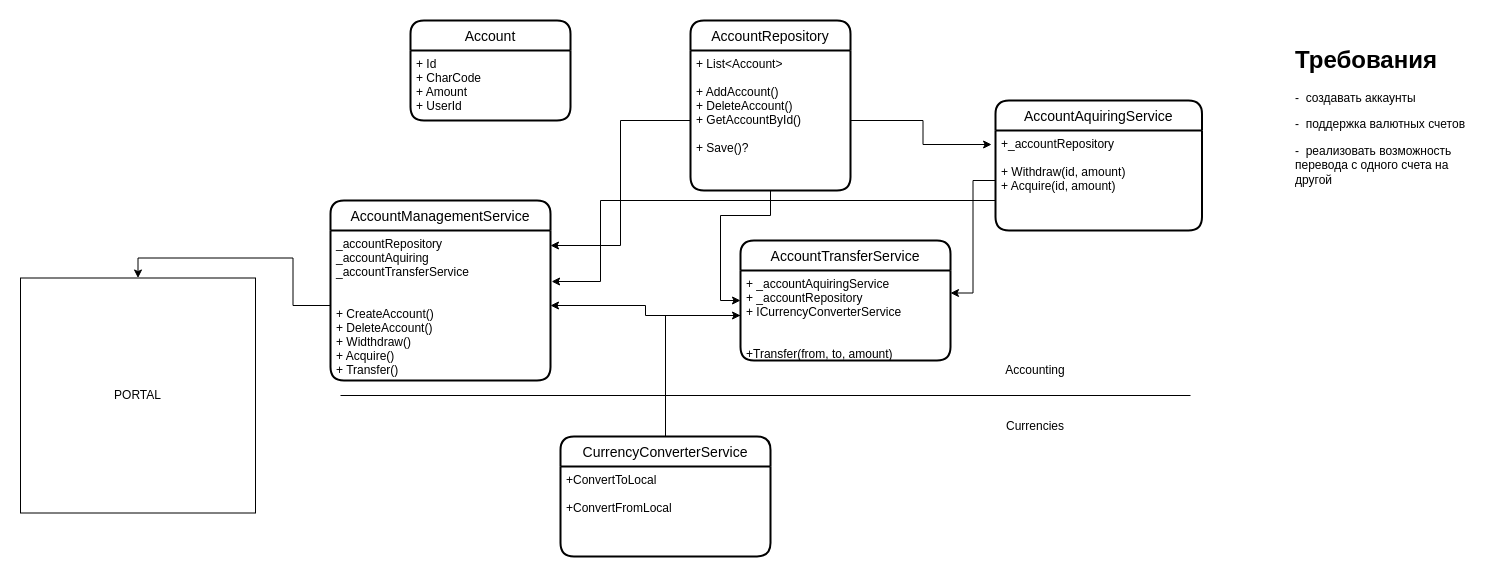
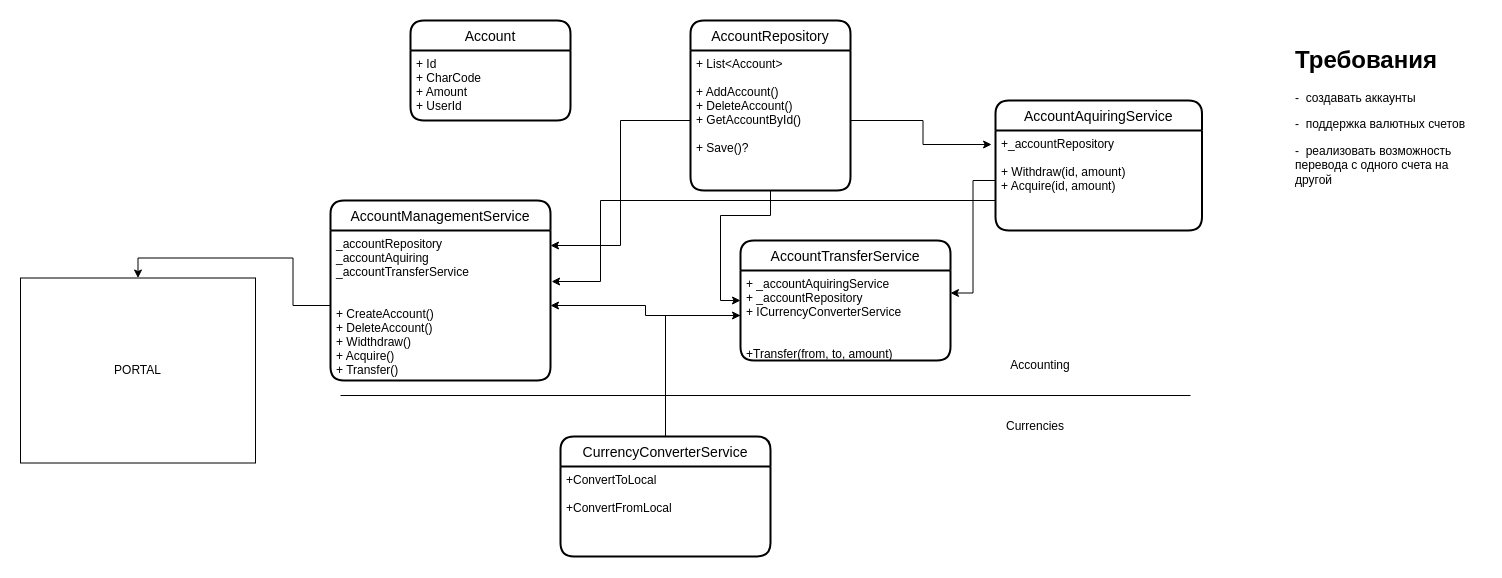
  <mxCell id="0" />
  <mxCell id="1" parent="0" />
  <mxCell id="2" value="Account" style="swimlane;childLayout=stackLayout;horizontal=1;startSize=30;horizontalStack=0;rounded=1;fontSize=14;fontStyle=0;strokeWidth=2;resizeParent=0;resizeLast=1;shadow=0;dashed=0;align=center;" vertex="1" parent="1"><mxGeometry x="410" y="20" width="160" height="100" as="geometry" /></mxCell>
  <mxCell id="3" value="+ Id&#10;+ CharCode&#10;+ Amount&#10;+ UserId" style="align=left;strokeColor=none;fillColor=none;spacingLeft=4;fontSize=12;verticalAlign=top;resizable=0;rotatable=0;part=1;" vertex="1" parent="2"><mxGeometry y="30" width="160" height="70" as="geometry" /></mxCell>
  <mxCell id="4" value="&lt;h1&gt;Требования&lt;/h1&gt;&lt;p&gt;-&amp;nbsp; создавать аккаунты&lt;/p&gt;&lt;p&gt;-&amp;nbsp; поддержка валютных счетов&lt;/p&gt;&lt;p&gt;-&amp;nbsp; реализовать возможность перевода с одного счета на другой&lt;/p&gt;" style="text;html=1;strokeColor=none;fillColor=none;spacing=5;spacingTop=-20;whiteSpace=wrap;overflow=hidden;rounded=0;" vertex="1" parent="1"><mxGeometry x="1290" y="40" width="190" height="250" as="geometry" /></mxCell>
  <mxCell id="5" value="AccountRepository" style="swimlane;childLayout=stackLayout;horizontal=1;startSize=30;horizontalStack=0;rounded=1;fontSize=14;fontStyle=0;strokeWidth=2;resizeParent=0;resizeLast=1;shadow=0;dashed=0;align=center;" vertex="1" parent="1"><mxGeometry x="690" y="20" width="160" height="170" as="geometry" /></mxCell>
  <mxCell id="6" value="+ List&lt;Account&gt;&#10;&#10;+ AddAccount()&#10;+ DeleteAccount()&#10;+ GetAccountById()&#10;&#10;+ Save()?" style="align=left;strokeColor=none;fillColor=none;spacingLeft=4;fontSize=12;verticalAlign=top;resizable=0;rotatable=0;part=1;" vertex="1" parent="5"><mxGeometry y="30" width="160" height="140" as="geometry" /></mxCell>
  <mxCell id="7" value="AccountAquiringService" style="swimlane;childLayout=stackLayout;horizontal=1;startSize=30;horizontalStack=0;rounded=1;fontSize=14;fontStyle=0;strokeWidth=2;resizeParent=0;resizeLast=1;shadow=0;dashed=0;align=center;" vertex="1" parent="1"><mxGeometry x="995" y="100" width="206.5" height="130" as="geometry" /></mxCell>
  <mxCell id="8" value="+_accountRepository&#10;&#10;+ Withdraw(id, amount)&#10;+ Acquire(id, amount)" style="align=left;strokeColor=none;fillColor=none;spacingLeft=4;fontSize=12;verticalAlign=top;resizable=0;rotatable=0;part=1;" vertex="1" parent="7"><mxGeometry y="30" width="206.5" height="100" as="geometry" /></mxCell>
  <mxCell id="9" style="edgeStyle=orthogonalEdgeStyle;rounded=0;orthogonalLoop=1;jettySize=auto;html=1;entryX=-0.019;entryY=0.14;entryDx=0;entryDy=0;entryPerimeter=0;" edge="1" parent="1" source="6" target="8"><mxGeometry relative="1" as="geometry" /></mxCell>
  <mxCell id="10" value="AccountTransferService" style="swimlane;childLayout=stackLayout;horizontal=1;startSize=30;horizontalStack=0;rounded=1;fontSize=14;fontStyle=0;strokeWidth=2;resizeParent=0;resizeLast=1;shadow=0;dashed=0;align=center;" vertex="1" parent="1"><mxGeometry x="740" y="240" width="210" height="120" as="geometry" /></mxCell>
  <mxCell id="11" value="+ _accountAquiringService&#10;+ _accountRepository&#10;+ ICurrencyConverterService&#10;&#10;&#10;+Transfer(from, to, amount)&#10;" style="align=left;strokeColor=none;fillColor=none;spacingLeft=4;fontSize=12;verticalAlign=top;resizable=0;rotatable=0;part=1;" vertex="1" parent="10"><mxGeometry y="30" width="210" height="90" as="geometry" /></mxCell>
  <mxCell id="12" value="AccountManagementService" style="swimlane;childLayout=stackLayout;horizontal=1;startSize=30;horizontalStack=0;rounded=1;fontSize=14;fontStyle=0;strokeWidth=2;resizeParent=0;resizeLast=1;shadow=0;dashed=0;align=center;" vertex="1" parent="1"><mxGeometry x="330" y="200" width="220" height="180" as="geometry" /></mxCell>
  <mxCell id="13" value="_accountRepository&#10;_accountAquiring&#10;_accountTransferService&#10;&#10;&#10;+ CreateAccount()&#10;+ DeleteAccount()&#10;+ Widthdraw()&#10;+ Acquire()&#10;+ Transfer()" style="align=left;strokeColor=none;fillColor=none;spacingLeft=4;fontSize=12;verticalAlign=top;resizable=0;rotatable=0;part=1;" vertex="1" parent="12"><mxGeometry y="30" width="220" height="150" as="geometry" /></mxCell>
  <mxCell id="14" style="edgeStyle=orthogonalEdgeStyle;rounded=0;orthogonalLoop=1;jettySize=auto;html=1;entryX=1;entryY=0.25;entryDx=0;entryDy=0;" edge="1" parent="1" source="8" target="11"><mxGeometry relative="1" as="geometry" /></mxCell>
  <mxCell id="15" style="edgeStyle=orthogonalEdgeStyle;rounded=0;orthogonalLoop=1;jettySize=auto;html=1;entryX=0;entryY=0.5;entryDx=0;entryDy=0;" edge="1" parent="1" source="16" target="11"><mxGeometry relative="1" as="geometry" /></mxCell>
  <mxCell id="16" value="CurrencyConverterService" style="swimlane;childLayout=stackLayout;horizontal=1;startSize=30;horizontalStack=0;rounded=1;fontSize=14;fontStyle=0;strokeWidth=2;resizeParent=0;resizeLast=1;shadow=0;dashed=0;align=center;" vertex="1" parent="1"><mxGeometry x="560" y="436" width="210" height="120" as="geometry" /></mxCell>
  <mxCell id="17" value="+ConvertToLocal&#10;&#10;+ConvertFromLocal" style="align=left;strokeColor=none;fillColor=none;spacingLeft=4;fontSize=12;verticalAlign=top;resizable=0;rotatable=0;part=1;" vertex="1" parent="16"><mxGeometry y="30" width="210" height="90" as="geometry" /></mxCell>
  <mxCell id="18" value="" style="line;strokeWidth=1;rotatable=0;dashed=0;labelPosition=right;align=left;verticalAlign=middle;spacingTop=0;spacingLeft=6;points=[];portConstraint=eastwest;" vertex="1" parent="1"><mxGeometry x="340" y="390" width="850" height="10" as="geometry" /></mxCell>
  <mxCell id="19" style="edgeStyle=orthogonalEdgeStyle;rounded=0;orthogonalLoop=1;jettySize=auto;html=1;entryX=0;entryY=0.5;entryDx=0;entryDy=0;" edge="1" parent="1" source="6" target="10"><mxGeometry relative="1" as="geometry" /></mxCell>
  <mxCell id="20" value="Currencies" style="text;html=1;strokeColor=none;fillColor=none;align=center;verticalAlign=middle;whiteSpace=wrap;rounded=0;" vertex="1" parent="1"><mxGeometry x="970" y="416" width="130" height="20" as="geometry" /></mxCell>
- <mxCell id="21" value="Accounting" style="text;html=1;strokeColor=none;fillColor=none;align=center;verticalAlign=middle;whiteSpace=wrap;rounded=0;" vertex="1" parent="1"><mxGeometry x="995" y="360" width="80" height="20" as="geometry" /></mxCell>
- <mxCell id="22" value="PORTAL" style="whiteSpace=wrap;html=1;aspect=fixed;" vertex="1" parent="1"><mxGeometry x="20" y="277.5" width="235" height="235" as="geometry" /></mxCell>
+ <mxCell id="21" value="Accounting" style="text;html=1;strokeColor=none;fillColor=none;align=center;verticalAlign=middle;whiteSpace=wrap;rounded=0;" vertex="1" parent="1"><mxGeometry x="1000" y="355" width="80" height="20" as="geometry" /></mxCell>
+ <mxCell id="22" value="PORTAL" style="whiteSpace=wrap;html=1;aspect=fixed;" vertex="1" parent="1"><mxGeometry x="20" y="277.5" width="235" height="185" as="geometry" /></mxCell>
  <mxCell id="23" style="edgeStyle=orthogonalEdgeStyle;rounded=0;orthogonalLoop=1;jettySize=auto;html=1;entryX=0.5;entryY=0;entryDx=0;entryDy=0;" edge="1" parent="1" source="13" target="22"><mxGeometry relative="1" as="geometry" /></mxCell>
  <mxCell id="24" style="edgeStyle=orthogonalEdgeStyle;rounded=0;orthogonalLoop=1;jettySize=auto;html=1;entryX=1;entryY=0.25;entryDx=0;entryDy=0;" edge="1" parent="1" source="6" target="12"><mxGeometry relative="1" as="geometry" /></mxCell>
  <mxCell id="25" style="edgeStyle=orthogonalEdgeStyle;rounded=0;orthogonalLoop=1;jettySize=auto;html=1;entryX=1.005;entryY=0.34;entryDx=0;entryDy=0;entryPerimeter=0;" edge="1" parent="1" source="8" target="13"><mxGeometry relative="1" as="geometry"><Array as="points"><mxPoint x="600" y="200" /><mxPoint x="600" y="281" /></Array></mxGeometry></mxCell>
  <mxCell id="26" style="edgeStyle=orthogonalEdgeStyle;rounded=0;orthogonalLoop=1;jettySize=auto;html=1;entryX=1;entryY=0.5;entryDx=0;entryDy=0;" edge="1" parent="1" source="11" target="13"><mxGeometry relative="1" as="geometry" /></mxCell>
